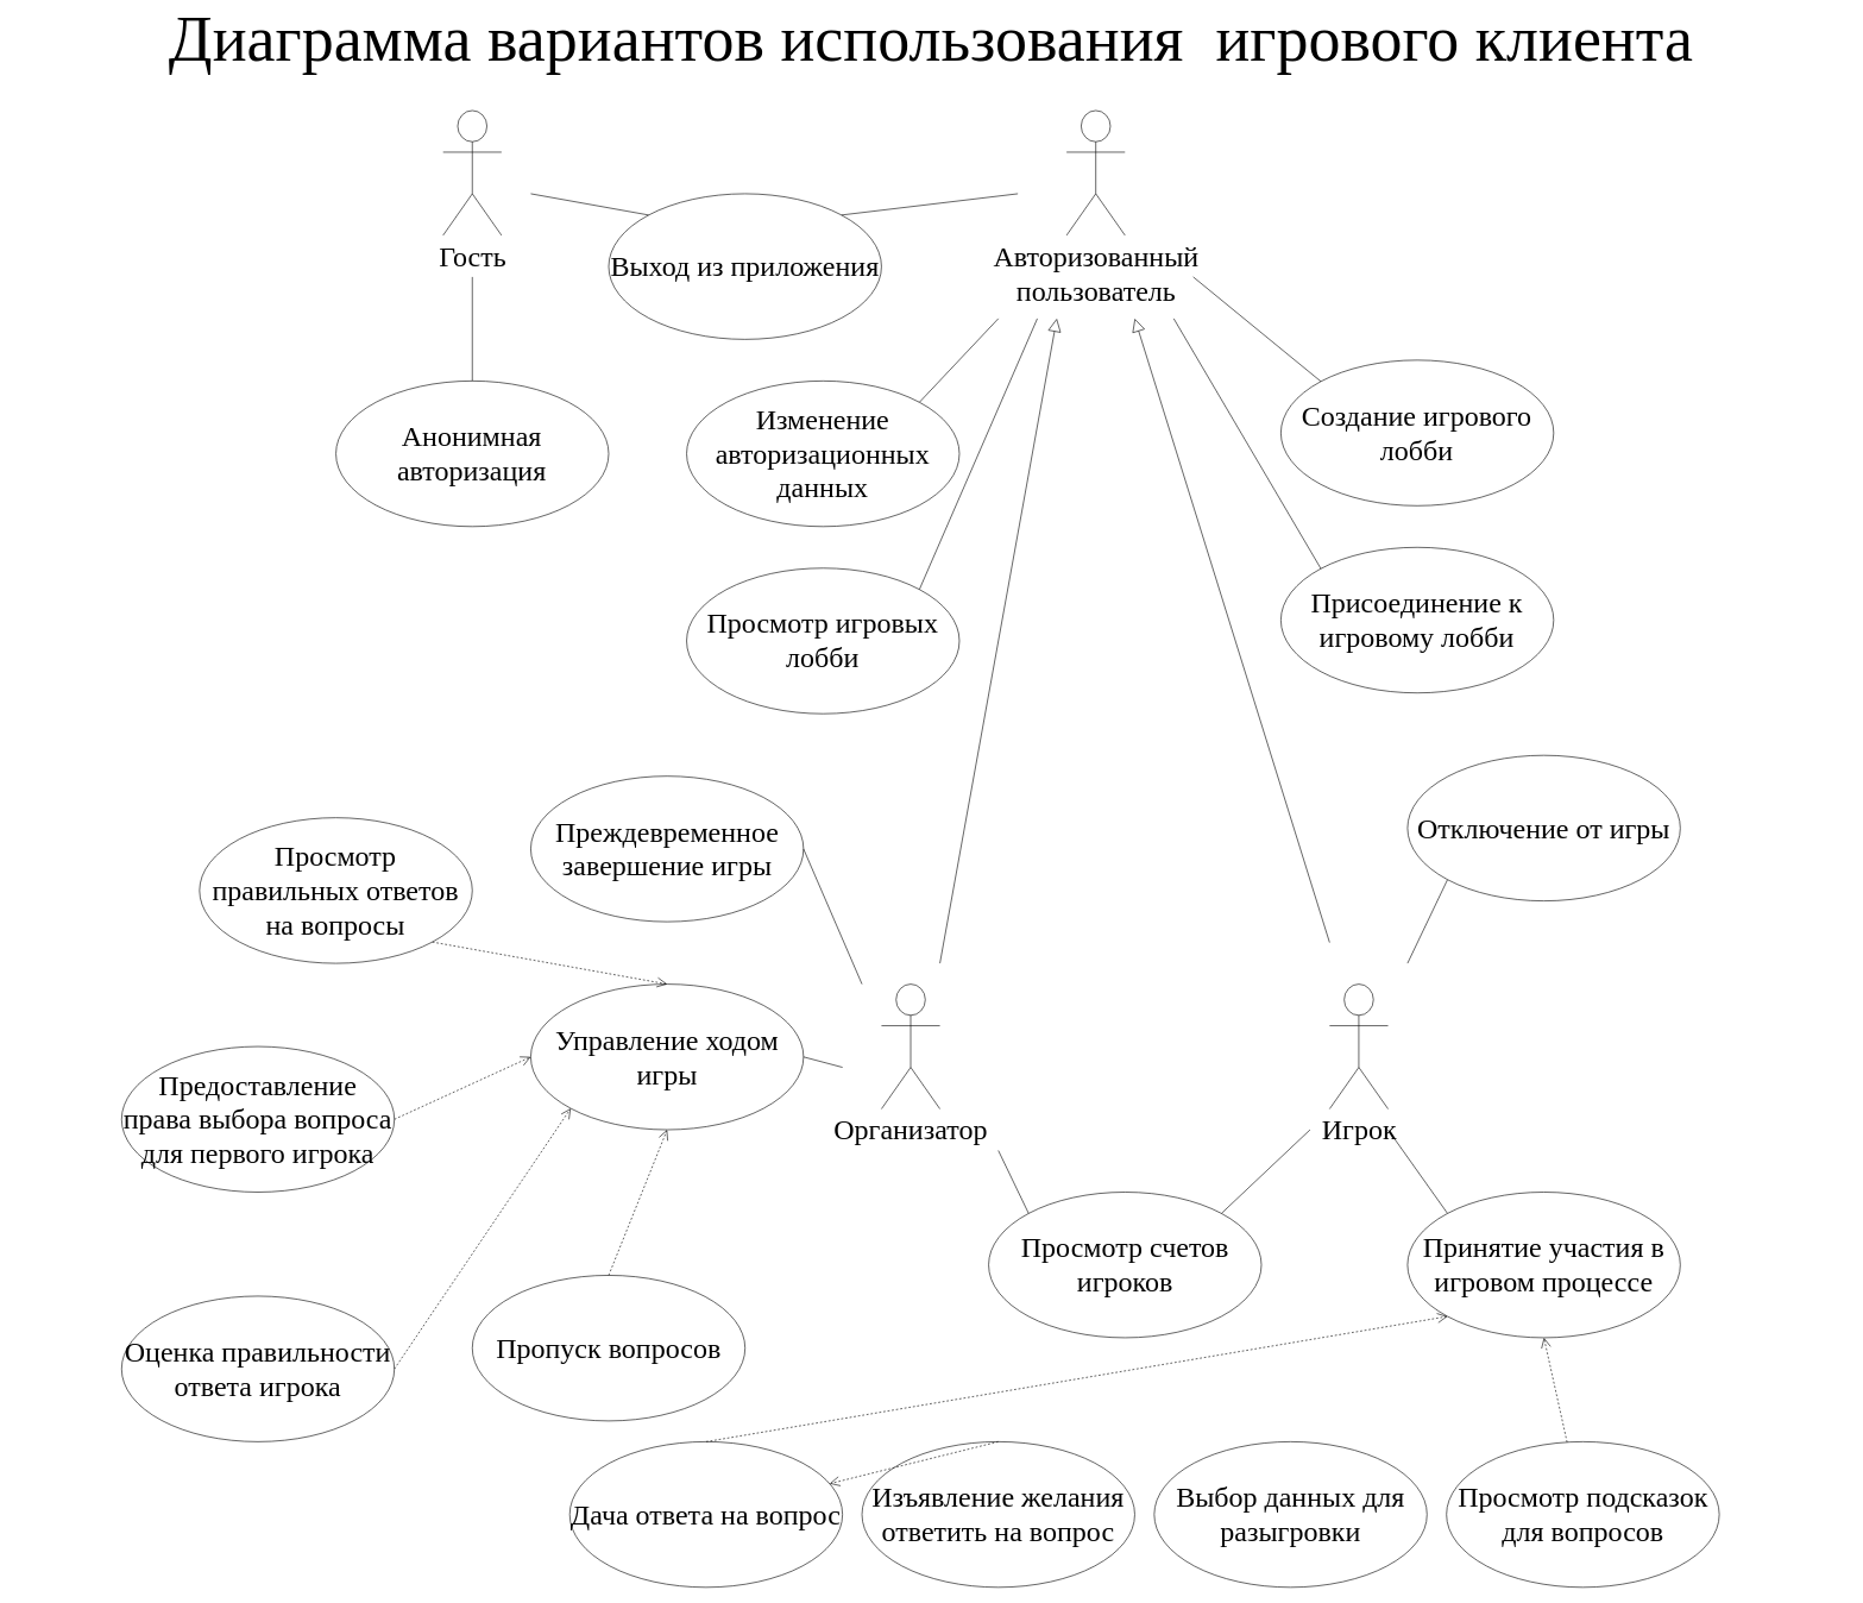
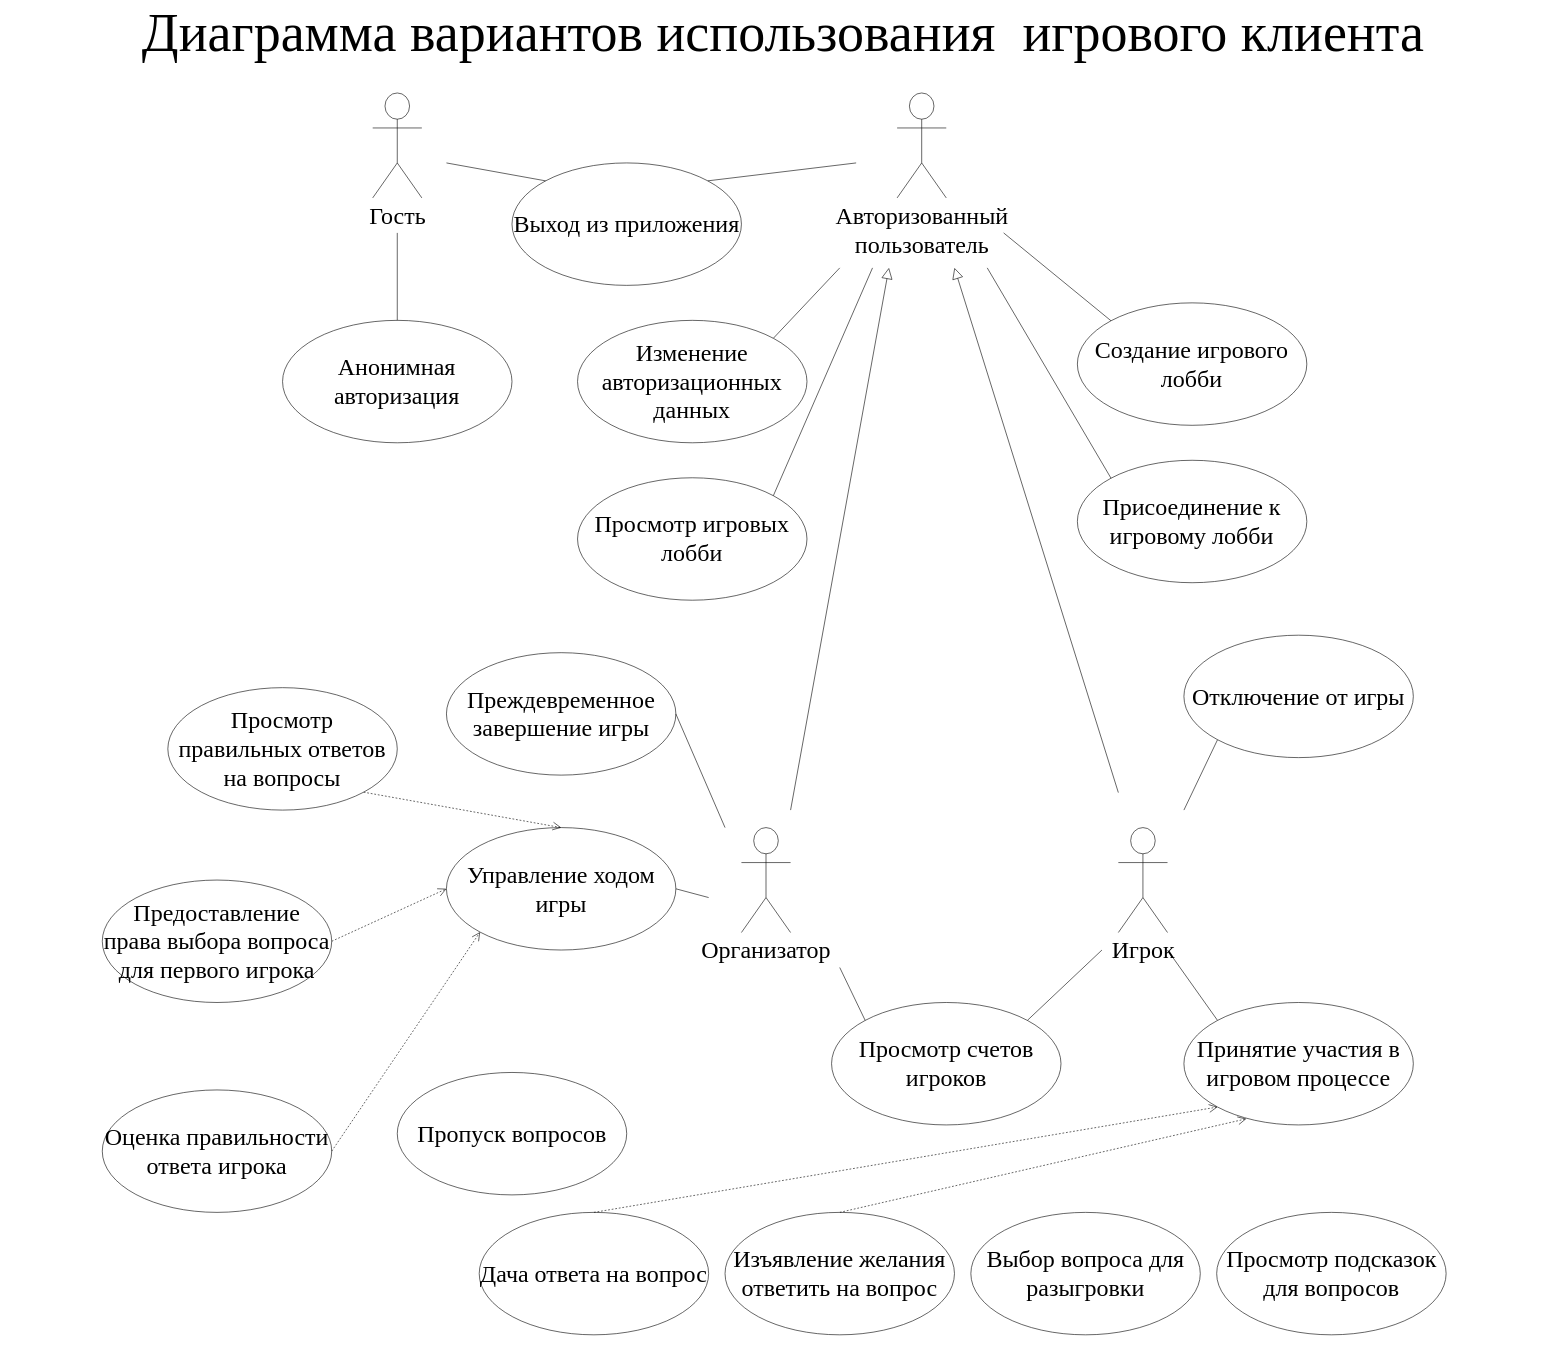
  <mxCell id="0" />
  <mxCell id="1" parent="0" />
  <mxCell id="2" value="" style="group;fontFamily=Times New Roman;fontSize=40;" vertex="1" connectable="0" parent="1"><mxGeometry x="170" y="130" width="2240" height="2070" as="geometry" /></mxCell>
  <mxCell id="3" value="Гость" style="shape=umlActor;verticalLabelPosition=bottom;verticalAlign=top;html=1;strokeWidth=1;fontFamily=Times New Roman;fontSize=40;" parent="2" vertex="1"><mxGeometry x="450.732" width="81.951" height="174.93" as="geometry" /></mxCell>
  <mxCell id="4" value="Анонимная &lt;br style=&quot;font-size: 40px;&quot;&gt;авторизация" style="ellipse;whiteSpace=wrap;html=1;strokeWidth=1;fontFamily=Times New Roman;fontSize=40;" parent="2" vertex="1"><mxGeometry x="300.488" y="379.014" width="382.439" height="204.085" as="geometry" /></mxCell>
  <mxCell id="5" value="Авторизованный &lt;br style=&quot;font-size: 40px;&quot;&gt;пользователь" style="shape=umlActor;verticalLabelPosition=bottom;verticalAlign=top;html=1;strokeWidth=1;fontFamily=Times New Roman;fontSize=40;" parent="2" vertex="1"><mxGeometry x="1324.878" width="81.951" height="174.93" as="geometry" /></mxCell>
  <mxCell id="6" value="Игрок" style="shape=umlActor;verticalLabelPosition=bottom;verticalAlign=top;html=1;strokeWidth=1;fontFamily=Times New Roman;fontSize=40;" parent="2" vertex="1"><mxGeometry x="1693.659" y="1224.507" width="81.951" height="174.93" as="geometry" /></mxCell>
  <mxCell id="7" value="Организатор" style="shape=umlActor;verticalLabelPosition=bottom;verticalAlign=top;html=1;strokeWidth=1;fontFamily=Times New Roman;fontSize=40;" parent="2" vertex="1"><mxGeometry x="1065.366" y="1224.507" width="81.951" height="174.93" as="geometry" /></mxCell>
  <mxCell id="8" value="Просмотр игровых лобби" style="ellipse;whiteSpace=wrap;html=1;strokeWidth=1;fontFamily=Times New Roman;fontSize=40;" parent="2" vertex="1"><mxGeometry x="792.195" y="641.408" width="382.439" height="204.085" as="geometry" /></mxCell>
  <mxCell id="9" value="Изменение авторизационных данных" style="ellipse;whiteSpace=wrap;html=1;strokeWidth=1;fontFamily=Times New Roman;fontSize=40;" parent="2" vertex="1"><mxGeometry x="792.195" y="379.014" width="382.439" height="204.085" as="geometry" /></mxCell>
  <mxCell id="10" value="Создание игрового лобби" style="ellipse;whiteSpace=wrap;html=1;strokeWidth=1;fontFamily=Times New Roman;fontSize=40;" parent="2" vertex="1"><mxGeometry x="1625.366" y="349.859" width="382.439" height="204.085" as="geometry" /></mxCell>
  <mxCell id="11" value="Присоединение к игровому лобби" style="ellipse;whiteSpace=wrap;html=1;strokeWidth=1;fontFamily=Times New Roman;fontSize=40;" parent="2" vertex="1"><mxGeometry x="1625.366" y="612.254" width="382.439" height="204.085" as="geometry" /></mxCell>
  <mxCell id="12" value="" style="endArrow=none;html=1;exitX=1;exitY=0;exitDx=0;exitDy=0;fontFamily=Times New Roman;fontSize=40;" parent="2" source="9" edge="1"><mxGeometry width="50" height="50" relative="1" as="geometry"><mxPoint x="1147.317" y="437.324" as="sourcePoint" /><mxPoint x="1229.268" y="291.549" as="targetPoint" /></mxGeometry></mxCell>
  <mxCell id="13" value="" style="endArrow=none;html=1;exitX=0.5;exitY=0;exitDx=0;exitDy=0;fontFamily=Times New Roman;fontSize=40;" parent="2" source="4" edge="1"><mxGeometry width="50" height="50" relative="1" as="geometry"><mxPoint x="641.951" y="291.549" as="sourcePoint" /><mxPoint x="491.707" y="233.239" as="targetPoint" /></mxGeometry></mxCell>
  <mxCell id="14" value="" style="endArrow=none;html=1;exitX=1;exitY=0;exitDx=0;exitDy=0;fontFamily=Times New Roman;fontSize=40;" parent="2" source="8" edge="1"><mxGeometry width="50" height="50" relative="1" as="geometry"><mxPoint x="1256.585" y="728.873" as="sourcePoint" /><mxPoint x="1283.902" y="291.549" as="targetPoint" /></mxGeometry></mxCell>
  <mxCell id="15" value="" style="endArrow=none;html=1;entryX=0;entryY=0;entryDx=0;entryDy=0;fontFamily=Times New Roman;fontSize=40;" parent="2" target="10" edge="1"><mxGeometry width="50" height="50" relative="1" as="geometry"><mxPoint x="1502.439" y="233.239" as="sourcePoint" /><mxPoint x="1461.463" y="874.648" as="targetPoint" /></mxGeometry></mxCell>
  <mxCell id="16" value="" style="endArrow=none;html=1;entryX=0;entryY=0;entryDx=0;entryDy=0;fontFamily=Times New Roman;fontSize=40;" parent="2" target="11" edge="1"><mxGeometry width="50" height="50" relative="1" as="geometry"><mxPoint x="1475.122" y="291.549" as="sourcePoint" /><mxPoint x="696.585" y="1166.197" as="targetPoint" /></mxGeometry></mxCell>
  <mxCell id="17" value="Выход из приложения" style="ellipse;whiteSpace=wrap;html=1;strokeWidth=1;fontFamily=Times New Roman;fontSize=40;" parent="2" vertex="1"><mxGeometry x="682.927" y="116.62" width="382.439" height="204.085" as="geometry" /></mxCell>
  <mxCell id="18" value="" style="endArrow=none;html=1;entryX=0;entryY=0;entryDx=0;entryDy=0;fontFamily=Times New Roman;fontSize=40;" parent="2" target="17" edge="1"><mxGeometry width="50" height="50" relative="1" as="geometry"><mxPoint x="573.659" y="116.62" as="sourcePoint" /><mxPoint x="655.61" y="1137.042" as="targetPoint" /></mxGeometry></mxCell>
  <mxCell id="19" value="" style="endArrow=none;html=1;entryX=1;entryY=0;entryDx=0;entryDy=0;fontFamily=Times New Roman;fontSize=40;" parent="2" target="17" edge="1"><mxGeometry width="50" height="50" relative="1" as="geometry"><mxPoint x="1256.585" y="116.62" as="sourcePoint" /><mxPoint x="682.927" y="1166.197" as="targetPoint" /></mxGeometry></mxCell>
  <mxCell id="20" value="" style="endArrow=block;endSize=16;endFill=0;html=1;fontFamily=Times New Roman;fontSize=40;" parent="2" edge="1"><mxGeometry width="160" relative="1" as="geometry"><mxPoint x="1147.317" y="1195.352" as="sourcePoint" /><mxPoint x="1311.22" y="291.549" as="targetPoint" /></mxGeometry></mxCell>
  <mxCell id="21" value="" style="endArrow=block;endSize=16;endFill=0;html=1;fontFamily=Times New Roman;fontSize=40;" parent="2" edge="1"><mxGeometry width="160" relative="1" as="geometry"><mxPoint x="1693.659" y="1166.197" as="sourcePoint" /><mxPoint x="1420.488" y="291.549" as="targetPoint" /></mxGeometry></mxCell>
- <mxCell id="22" value="Выбор данных для разыгровки" style="ellipse;whiteSpace=wrap;html=1;strokeWidth=1;fontFamily=Times New Roman;fontSize=40;" parent="2" vertex="1"><mxGeometry x="1447.805" y="1865.915" width="382.439" height="204.085" as="geometry" /></mxCell>
+ <mxCell id="22" value="Выбор вопроса для разыгровки" style="ellipse;whiteSpace=wrap;html=1;strokeWidth=1;fontFamily=Times New Roman;fontSize=40;" parent="2" vertex="1"><mxGeometry x="1447.805" y="1865.915" width="382.439" height="204.085" as="geometry" /></mxCell>
  <mxCell id="23" value="Изъявление желания ответить на вопрос" style="ellipse;whiteSpace=wrap;html=1;strokeWidth=1;fontFamily=Times New Roman;fontSize=40;" parent="2" vertex="1"><mxGeometry x="1038.049" y="1865.915" width="382.439" height="204.085" as="geometry" /></mxCell>
  <mxCell id="24" value="Просмотр счетов игроков" style="ellipse;whiteSpace=wrap;html=1;strokeWidth=1;fontFamily=Times New Roman;fontSize=40;" parent="2" vertex="1"><mxGeometry x="1215.61" y="1516.056" width="382.439" height="204.085" as="geometry" /></mxCell>
  <mxCell id="25" value="Дача ответа на вопрос" style="ellipse;whiteSpace=wrap;html=1;strokeWidth=1;fontFamily=Times New Roman;fontSize=40;" parent="2" vertex="1"><mxGeometry x="628.293" y="1865.915" width="382.439" height="204.085" as="geometry" /></mxCell>
  <mxCell id="26" value="Предоставление права выбора вопроса для первого игрока" style="ellipse;whiteSpace=wrap;html=1;strokeWidth=1;fontFamily=Times New Roman;fontSize=40;" parent="2" vertex="1"><mxGeometry y="1311.972" width="382.439" height="204.085" as="geometry" /></mxCell>
  <mxCell id="27" value="Оценка правильности ответа игрока" style="ellipse;whiteSpace=wrap;html=1;strokeWidth=1;fontFamily=Times New Roman;fontSize=40;" parent="2" vertex="1"><mxGeometry y="1661.831" width="382.439" height="204.085" as="geometry" /></mxCell>
  <mxCell id="28" value="Управление ходом игры" style="ellipse;whiteSpace=wrap;html=1;strokeWidth=1;fontFamily=Times New Roman;fontSize=40;" parent="2" vertex="1"><mxGeometry x="573.659" y="1224.507" width="382.439" height="204.085" as="geometry" /></mxCell>
  <mxCell id="29" value="" style="endArrow=none;html=1;exitX=1;exitY=0;exitDx=0;exitDy=0;entryX=0;entryY=0;entryDx=0;entryDy=0;fontFamily=Times New Roman;fontSize=40;" parent="2" target="24" edge="1"><mxGeometry width="50" height="50" relative="1" as="geometry"><mxPoint x="1229.261" y="1457.75" as="sourcePoint" /><mxPoint x="1339.902" y="1340.398" as="targetPoint" /></mxGeometry></mxCell>
  <mxCell id="30" value="" style="endArrow=none;html=1;exitX=1;exitY=0;exitDx=0;exitDy=0;fontFamily=Times New Roman;fontSize=40;" parent="2" source="24" edge="1"><mxGeometry width="50" height="50" relative="1" as="geometry"><mxPoint x="1487.408" y="1487.634" as="sourcePoint" /><mxPoint x="1666.341" y="1428.592" as="targetPoint" /></mxGeometry></mxCell>
  <mxCell id="31" value="Принятие участия в игровом процессе" style="ellipse;whiteSpace=wrap;html=1;strokeWidth=1;fontFamily=Times New Roman;fontSize=40;" parent="2" vertex="1"><mxGeometry x="1802.927" y="1516.056" width="382.439" height="204.085" as="geometry" /></mxCell>
  <mxCell id="32" value="Отключение от игры" style="ellipse;whiteSpace=wrap;html=1;strokeWidth=1;fontFamily=Times New Roman;fontSize=40;" parent="2" vertex="1"><mxGeometry x="1802.927" y="903.803" width="382.439" height="204.085" as="geometry" /></mxCell>
  <mxCell id="33" value="Преждевременное завершение игры" style="ellipse;whiteSpace=wrap;html=1;strokeWidth=1;fontFamily=Times New Roman;fontSize=40;" parent="2" vertex="1"><mxGeometry x="573.659" y="932.958" width="382.439" height="204.085" as="geometry" /></mxCell>
  <mxCell id="34" value="" style="endArrow=none;html=1;exitX=1;exitY=0.5;exitDx=0;exitDy=0;fontFamily=Times New Roman;fontSize=40;" parent="2" source="28" edge="1"><mxGeometry width="50" height="50" relative="1" as="geometry"><mxPoint x="1145.944" y="700.451" as="sourcePoint" /><mxPoint x="1010.732" y="1341.127" as="targetPoint" /></mxGeometry></mxCell>
  <mxCell id="35" value="" style="endArrow=none;html=1;entryX=1;entryY=0.5;entryDx=0;entryDy=0;fontFamily=Times New Roman;fontSize=40;" parent="2" target="33" edge="1"><mxGeometry width="50" height="50" relative="1" as="geometry"><mxPoint x="1038.049" y="1224.507" as="sourcePoint" /><mxPoint x="1338.537" y="349.859" as="targetPoint" /></mxGeometry></mxCell>
  <mxCell id="36" value="" style="endArrow=none;html=1;exitX=0;exitY=1;exitDx=0;exitDy=0;fontFamily=Times New Roman;fontSize=40;" parent="2" source="32" edge="1"><mxGeometry width="50" height="50" relative="1" as="geometry"><mxPoint x="1200.578" y="758.761" as="sourcePoint" /><mxPoint x="1802.927" y="1195.352" as="targetPoint" /></mxGeometry></mxCell>
  <mxCell id="37" value="" style="endArrow=none;html=1;exitX=0;exitY=0;exitDx=0;exitDy=0;fontFamily=Times New Roman;fontSize=40;" parent="2" source="31" edge="1"><mxGeometry width="50" height="50" relative="1" as="geometry"><mxPoint x="1227.896" y="787.916" as="sourcePoint" /><mxPoint x="1775.61" y="1428.592" as="targetPoint" /></mxGeometry></mxCell>
  <mxCell id="38" value="" style="endArrow=open;endSize=12;dashed=1;html=1;exitX=1;exitY=0.5;exitDx=0;exitDy=0;entryX=0;entryY=0.5;entryDx=0;entryDy=0;fontFamily=Times New Roman;fontSize=40;" parent="2" source="26" target="28" edge="1"><mxGeometry width="160" relative="1" as="geometry"><mxPoint x="655.61" y="1895.07" as="sourcePoint" /><mxPoint x="1092.683" y="1895.07" as="targetPoint" /></mxGeometry></mxCell>
  <mxCell id="39" value="" style="endArrow=open;endSize=12;dashed=1;html=1;exitX=1;exitY=0.5;exitDx=0;exitDy=0;entryX=0;entryY=1;entryDx=0;entryDy=0;fontFamily=Times New Roman;fontSize=40;" parent="2" source="27" target="28" edge="1"><mxGeometry width="160" relative="1" as="geometry"><mxPoint x="382.439" y="1195.352" as="sourcePoint" /><mxPoint x="656.983" y="1283.549" as="targetPoint" /></mxGeometry></mxCell>
- <mxCell id="40" value="" style="endArrow=open;endSize=12;dashed=1;html=1;exitX=0.5;exitY=0;exitDx=0;exitDy=0;fontFamily=Times New Roman;fontSize=40;" parent="2" source="23" target="25" edge="1"><mxGeometry width="160" relative="1" as="geometry"><mxPoint x="437.073" y="1253.662" as="sourcePoint" /><mxPoint x="711.617" y="1341.859" as="targetPoint" /></mxGeometry></mxCell>
+ <mxCell id="40" value="" style="endArrow=open;endSize=12;dashed=1;html=1;exitX=0.5;exitY=0;exitDx=0;exitDy=0;entryX=0.272;entryY=0.95;entryDx=0;entryDy=0;entryPerimeter=0;fontFamily=Times New Roman;fontSize=40;" parent="2" source="23" target="31" edge="1"><mxGeometry width="160" relative="1" as="geometry"><mxPoint x="437.073" y="1253.662" as="sourcePoint" /><mxPoint x="711.617" y="1341.859" as="targetPoint" /></mxGeometry></mxCell>
  <mxCell id="41" value="" style="endArrow=open;endSize=12;dashed=1;html=1;entryX=0;entryY=1;entryDx=0;entryDy=0;exitX=0.5;exitY=0;exitDx=0;exitDy=0;fontFamily=Times New Roman;fontSize=40;" parent="2" source="25" target="31" edge="1"><mxGeometry width="160" relative="1" as="geometry"><mxPoint x="1010.732" y="2332.394" as="sourcePoint" /><mxPoint x="738.934" y="1371.014" as="targetPoint" /></mxGeometry></mxCell>
  <mxCell id="42" value="Пропуск вопросов" style="ellipse;whiteSpace=wrap;html=1;strokeWidth=1;fontFamily=Times New Roman;fontSize=40;" parent="2" vertex="1"><mxGeometry x="491.707" y="1632.676" width="382.439" height="204.085" as="geometry" /></mxCell>
- <mxCell id="43" value="" style="endArrow=open;endSize=12;dashed=1;html=1;exitX=0.5;exitY=0;exitDx=0;exitDy=0;entryX=0.5;entryY=1;entryDx=0;entryDy=0;fontFamily=Times New Roman;fontSize=40;" parent="2" source="42" target="28" edge="1"><mxGeometry width="160" relative="1" as="geometry"><mxPoint x="382.439" y="1486.901" as="sourcePoint" /><mxPoint x="656.983" y="1427.859" as="targetPoint" /></mxGeometry></mxCell>
  <mxCell id="44" value="Просмотр правильных ответов на вопросы" style="ellipse;whiteSpace=wrap;html=1;strokeWidth=1;fontFamily=Times New Roman;fontSize=40;" parent="2" vertex="1"><mxGeometry x="109.268" y="991.268" width="382.439" height="204.085" as="geometry" /></mxCell>
  <mxCell id="45" value="" style="endArrow=open;endSize=12;dashed=1;html=1;exitX=1;exitY=1;exitDx=0;exitDy=0;entryX=0.5;entryY=0;entryDx=0;entryDy=0;fontFamily=Times New Roman;fontSize=40;" parent="2" source="44" target="28" edge="1"><mxGeometry width="160" relative="1" as="geometry"><mxPoint x="409.756" y="1443.169" as="sourcePoint" /><mxPoint x="600.976" y="1355.704" as="targetPoint" /></mxGeometry></mxCell>
  <mxCell id="46" value="Просмотр подсказок для вопросов" style="ellipse;whiteSpace=wrap;html=1;strokeWidth=1;fontFamily=Times New Roman;fontSize=40;" parent="2" vertex="1"><mxGeometry x="1857.561" y="1865.915" width="382.439" height="204.085" as="geometry" /></mxCell>
- <mxCell id="47" value="" style="endArrow=open;endSize=12;dashed=1;html=1;entryX=0.5;entryY=1;entryDx=0;entryDy=0;fontFamily=Times New Roman;fontSize=40;" parent="2" source="46" target="31" edge="1"><mxGeometry width="160" relative="1" as="geometry"><mxPoint x="1666.341" y="1895.07" as="sourcePoint" /><mxPoint x="2070.798" y="1755.214" as="targetPoint" /></mxGeometry></mxCell>
  <mxCell id="48" value="Диаграмма вариантов использования&amp;nbsp; игрового клиента" style="text;html=1;strokeColor=none;fillColor=none;align=center;verticalAlign=middle;whiteSpace=wrap;rounded=0;fontFamily=Times New Roman;fontSize=90;" vertex="1" parent="1"><mxGeometry x="20" y="20" width="2570" height="20" as="geometry" /></mxCell>
